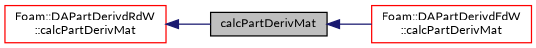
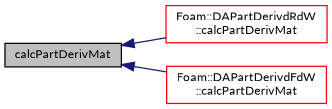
  digraph {
    fontname=Lato
    rankdir=LR
    node [color=red fontname=Lato fontsize=10 shape=record]
    edge [color=midnightblue dir=back fontname=Lato fontsize=10 labelfontname=Helvetica labelfontsize=10 style=solid]
    n1 [color=black fillcolor=grey75 fontcolor=black height=0.2 label=calcPartDerivMat style=filled width=0.4]
    n2 [height=0.2 label="Foam::DAPartDerivdRdW\l::calcPartDerivMat" width=0.4]
    n3 [height=0.2 label="Foam::DAPartDerivdFdW\l::calcPartDerivMat" width=0.4]
-   n2 -> n1
+   n1 -> n2
    n1 -> n3
  }
